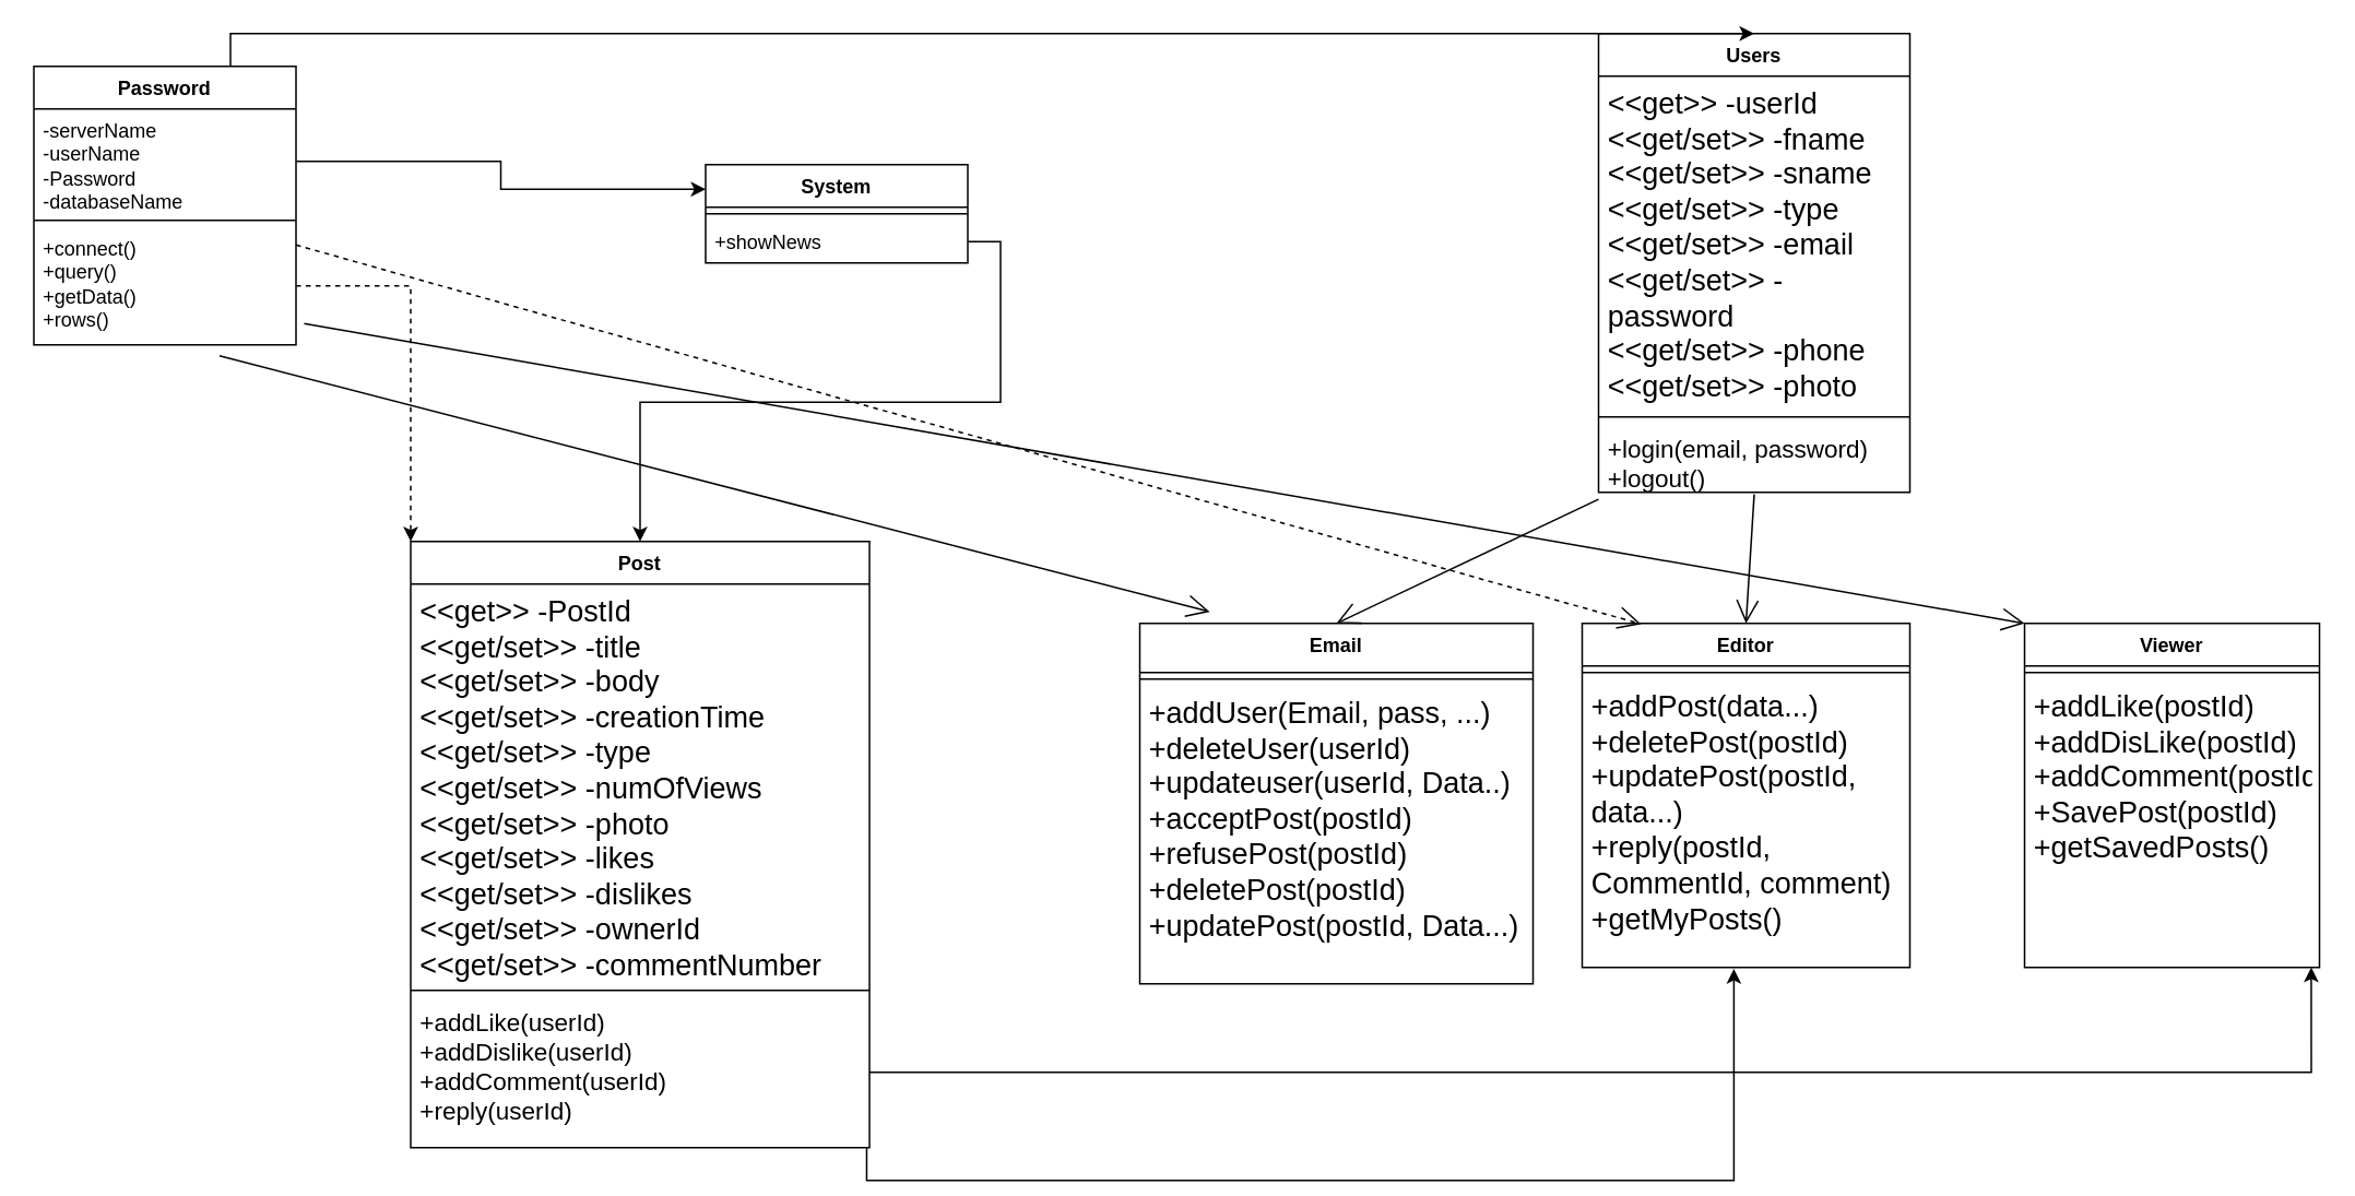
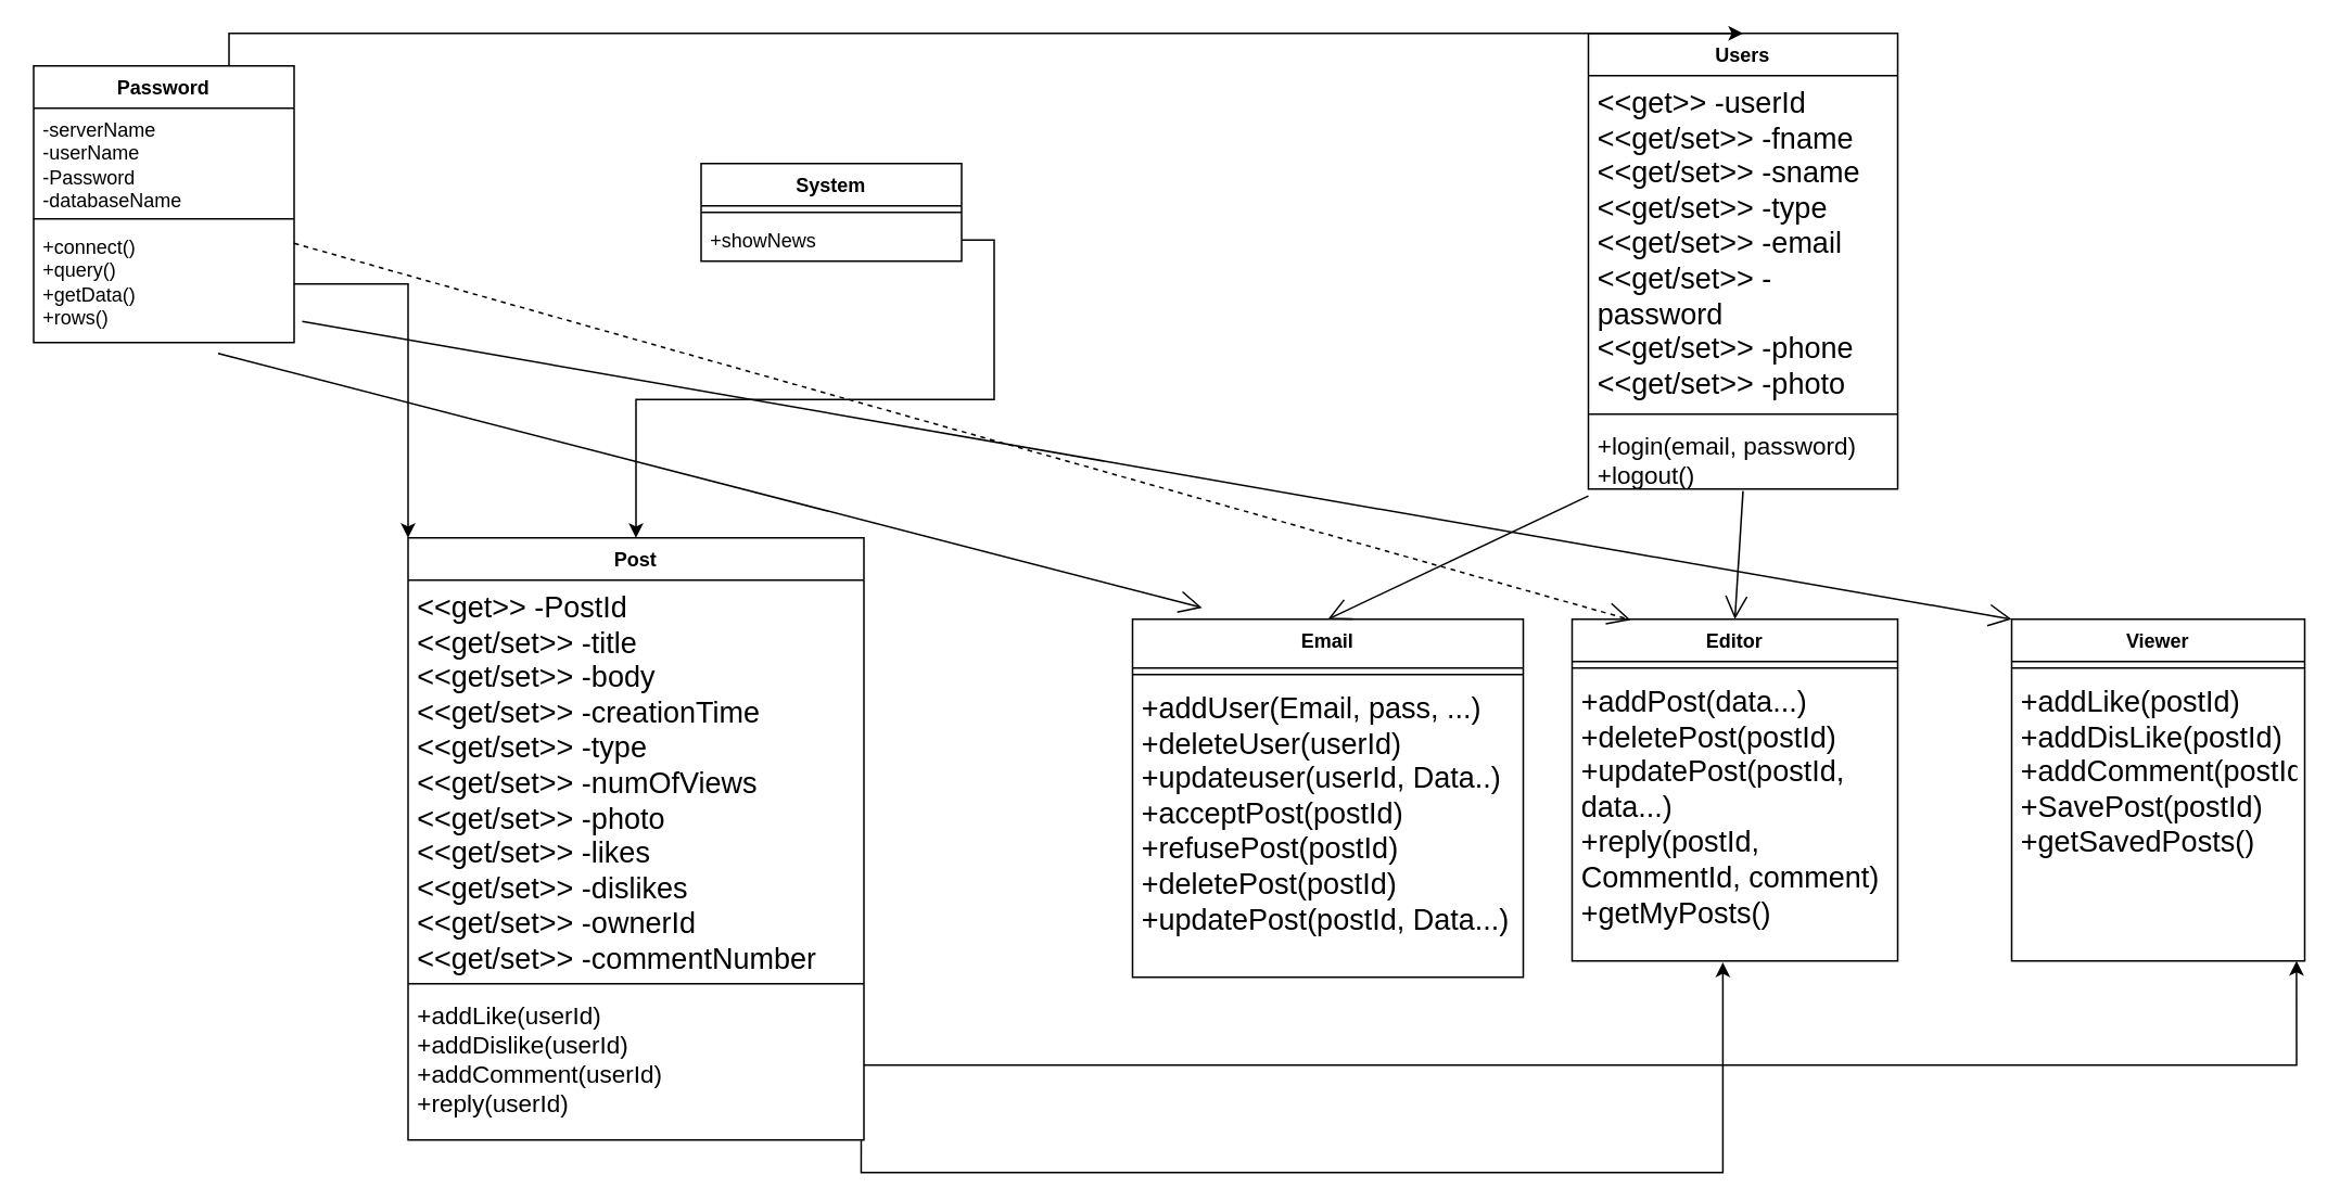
  <mxCell id="0" />
  <mxCell id="1" parent="0" />
  <mxCell id="2" value="Users" style="swimlane;fontStyle=1;align=center;verticalAlign=top;childLayout=stackLayout;horizontal=1;startSize=26;horizontalStack=0;resizeParent=1;resizeParentMax=0;resizeLast=0;collapsible=1;marginBottom=0;whiteSpace=wrap;html=1;" parent="1" vertex="1"><mxGeometry x="975" y="20" width="190" height="280" as="geometry"><mxRectangle x="210" y="190" width="70" height="30" as="alternateBounds" /></mxGeometry></mxCell>
  <mxCell id="3" value="&lt;font style=&quot;font-size: 18px;&quot;&gt;&amp;lt;&amp;lt;get&amp;gt;&amp;gt; -userId&lt;br&gt;&amp;lt;&amp;lt;get/set&amp;gt;&amp;gt; -fname&lt;br&gt;&amp;lt;&amp;lt;get/set&amp;gt;&amp;gt; -sname&lt;br&gt;&amp;lt;&amp;lt;get/set&amp;gt;&amp;gt; -type&lt;br&gt;&amp;lt;&amp;lt;get/set&amp;gt;&amp;gt; -email&lt;br&gt;&amp;lt;&amp;lt;get/set&amp;gt;&amp;gt; -password&lt;br&gt;&amp;lt;&amp;lt;get/set&amp;gt;&amp;gt; -phone&lt;br&gt;&amp;lt;&amp;lt;get/set&amp;gt;&amp;gt; -photo&lt;/font&gt;" style="text;strokeColor=none;fillColor=none;align=left;verticalAlign=top;spacingLeft=4;spacingRight=4;overflow=hidden;rotatable=0;points=[[0,0.5],[1,0.5]];portConstraint=eastwest;whiteSpace=wrap;html=1;" parent="2" vertex="1"><mxGeometry y="26" width="190" height="204" as="geometry" /></mxCell>
  <mxCell id="4" value="" style="line;strokeWidth=1;fillColor=none;align=left;verticalAlign=middle;spacingTop=-1;spacingLeft=3;spacingRight=3;rotatable=0;labelPosition=right;points=[];portConstraint=eastwest;strokeColor=inherit;" parent="2" vertex="1"><mxGeometry y="230" width="190" height="8" as="geometry" /></mxCell>
  <mxCell id="5" value="&lt;font style=&quot;font-size: 15px;&quot;&gt;+login(email, password)&lt;br&gt;+logout()&lt;/font&gt;" style="text;strokeColor=none;fillColor=none;align=left;verticalAlign=top;spacingLeft=4;spacingRight=4;overflow=hidden;rotatable=0;points=[[0,0.5],[1,0.5]];portConstraint=eastwest;whiteSpace=wrap;html=1;" parent="2" vertex="1"><mxGeometry y="238" width="190" height="42" as="geometry" /></mxCell>
  <mxCell id="6" value="Email" style="swimlane;fontStyle=1;align=center;verticalAlign=top;childLayout=stackLayout;horizontal=1;startSize=30;horizontalStack=0;resizeParent=1;resizeParentMax=0;resizeLast=0;collapsible=1;marginBottom=0;whiteSpace=wrap;html=1;" parent="1" vertex="1"><mxGeometry x="695" y="380" width="240" height="220" as="geometry" /></mxCell>
  <mxCell id="7" value="" style="line;strokeWidth=1;fillColor=none;align=left;verticalAlign=middle;spacingTop=-1;spacingLeft=3;spacingRight=3;rotatable=0;labelPosition=right;points=[];portConstraint=eastwest;strokeColor=inherit;" parent="6" vertex="1"><mxGeometry y="30" width="240" height="8" as="geometry" /></mxCell>
  <mxCell id="8" value="&lt;font style=&quot;font-size: 18px;&quot;&gt;+addUser(Email, pass, ...)&lt;br&gt;+deleteUser(userId)&lt;br&gt;+updateuser(userId, Data..)&lt;br&gt;+acceptPost(postId)&lt;br&gt;+refusePost(postId)&lt;br&gt;+deletePost(postId)&lt;br&gt;+updatePost(postId, Data...)&lt;/font&gt;" style="text;strokeColor=none;fillColor=none;align=left;verticalAlign=top;spacingLeft=4;spacingRight=4;overflow=hidden;rotatable=0;points=[[0,0.5],[1,0.5]];portConstraint=eastwest;whiteSpace=wrap;html=1;" parent="6" vertex="1"><mxGeometry y="38" width="240" height="182" as="geometry" /></mxCell>
  <mxCell id="9" value="" style="endArrow=open;endFill=1;endSize=12;html=1;rounded=0;exitX=0;exitY=1.102;exitDx=0;exitDy=0;exitPerimeter=0;entryX=0.5;entryY=0;entryDx=0;entryDy=0;" parent="1" source="5" target="6" edge="1"><mxGeometry width="160" relative="1" as="geometry"><mxPoint x="1105" y="420" as="sourcePoint" /><mxPoint x="1265" y="420" as="targetPoint" /></mxGeometry></mxCell>
  <mxCell id="10" value="Editor" style="swimlane;fontStyle=1;align=center;verticalAlign=top;childLayout=stackLayout;horizontal=1;startSize=26;horizontalStack=0;resizeParent=1;resizeParentMax=0;resizeLast=0;collapsible=1;marginBottom=0;whiteSpace=wrap;html=1;" parent="1" vertex="1"><mxGeometry x="965" y="380" width="200" height="210" as="geometry" /></mxCell>
  <mxCell id="11" value="" style="line;strokeWidth=1;fillColor=none;align=left;verticalAlign=middle;spacingTop=-1;spacingLeft=3;spacingRight=3;rotatable=0;labelPosition=right;points=[];portConstraint=eastwest;strokeColor=inherit;" parent="10" vertex="1"><mxGeometry y="26" width="200" height="8" as="geometry" /></mxCell>
  <mxCell id="12" value="&lt;font style=&quot;font-size: 18px;&quot;&gt;+addPost(data...)&lt;br&gt;+deletePost(postId)&lt;br&gt;+updatePost(postId, data...)&lt;br&gt;+reply(postId, CommentId, comment)&lt;br&gt;+getMyPosts()&lt;/font&gt;" style="text;strokeColor=none;fillColor=none;align=left;verticalAlign=top;spacingLeft=4;spacingRight=4;overflow=hidden;rotatable=0;points=[[0,0.5],[1,0.5]];portConstraint=eastwest;whiteSpace=wrap;html=1;" parent="10" vertex="1"><mxGeometry y="34" width="200" height="176" as="geometry" /></mxCell>
  <mxCell id="13" value="" style="endArrow=open;endFill=1;endSize=12;html=1;rounded=0;entryX=0.5;entryY=0;entryDx=0;entryDy=0;exitX=0.5;exitY=1.03;exitDx=0;exitDy=0;exitPerimeter=0;" parent="1" source="5" target="10" edge="1"><mxGeometry width="160" relative="1" as="geometry"><mxPoint x="1055" y="310" as="sourcePoint" /><mxPoint x="805" y="390" as="targetPoint" /></mxGeometry></mxCell>
  <mxCell id="14" value="Viewer" style="swimlane;fontStyle=1;align=center;verticalAlign=top;childLayout=stackLayout;horizontal=1;startSize=26;horizontalStack=0;resizeParent=1;resizeParentMax=0;resizeLast=0;collapsible=1;marginBottom=0;whiteSpace=wrap;html=1;" parent="1" vertex="1"><mxGeometry x="1235" y="380" width="180" height="210" as="geometry" /></mxCell>
  <mxCell id="15" value="" style="line;strokeWidth=1;fillColor=none;align=left;verticalAlign=middle;spacingTop=-1;spacingLeft=3;spacingRight=3;rotatable=0;labelPosition=right;points=[];portConstraint=eastwest;strokeColor=inherit;" parent="14" vertex="1"><mxGeometry y="26" width="180" height="8" as="geometry" /></mxCell>
  <mxCell id="16" value="&lt;font style=&quot;font-size: 18px;&quot;&gt;+addLike(postId)&lt;br&gt;+addDisLike(postId)&lt;br&gt;+addComment(postId)&lt;br&gt;+SavePost(postId)&lt;br&gt;+getSavedPosts()&lt;/font&gt;" style="text;strokeColor=none;fillColor=none;align=left;verticalAlign=top;spacingLeft=4;spacingRight=4;overflow=hidden;rotatable=0;points=[[0,0.5],[1,0.5]];portConstraint=eastwest;whiteSpace=wrap;html=1;" parent="14" vertex="1"><mxGeometry y="34" width="180" height="176" as="geometry" /></mxCell>
  <mxCell id="17" value="Post" style="swimlane;fontStyle=1;align=center;verticalAlign=top;childLayout=stackLayout;horizontal=1;startSize=26;horizontalStack=0;resizeParent=1;resizeParentMax=0;resizeLast=0;collapsible=1;marginBottom=0;whiteSpace=wrap;html=1;" parent="1" vertex="1"><mxGeometry x="250" y="330" width="280" height="370" as="geometry" /></mxCell>
  <mxCell id="18" value="&lt;font style=&quot;font-size: 18px;&quot;&gt;&amp;lt;&amp;lt;get&amp;gt;&amp;gt; -PostId&lt;br&gt;&amp;lt;&amp;lt;get/set&amp;gt;&amp;gt; -title&lt;br&gt;&amp;lt;&amp;lt;get/set&amp;gt;&amp;gt; -body&lt;br&gt;&amp;lt;&amp;lt;get/set&amp;gt;&amp;gt; -creationTime&lt;br&gt;&amp;lt;&amp;lt;get/set&amp;gt;&amp;gt; -type&lt;br&gt;&amp;lt;&amp;lt;get/set&amp;gt;&amp;gt; -numOfViews&lt;br&gt;&amp;lt;&amp;lt;get/set&amp;gt;&amp;gt; -photo&lt;br&gt;&amp;lt;&amp;lt;get/set&amp;gt;&amp;gt; -likes&lt;br&gt;&amp;lt;&amp;lt;get/set&amp;gt;&amp;gt; -dislikes&lt;br&gt;&amp;lt;&amp;lt;get/set&amp;gt;&amp;gt; -ownerId&lt;br&gt;&amp;lt;&amp;lt;get/set&amp;gt;&amp;gt; -commentNumber&lt;/font&gt;" style="text;strokeColor=none;fillColor=none;align=left;verticalAlign=top;spacingLeft=4;spacingRight=4;overflow=hidden;rotatable=0;points=[[0,0.5],[1,0.5]];portConstraint=eastwest;whiteSpace=wrap;html=1;" parent="17" vertex="1"><mxGeometry y="26" width="280" height="244" as="geometry" /></mxCell>
  <mxCell id="19" value="" style="line;strokeWidth=1;fillColor=none;align=left;verticalAlign=middle;spacingTop=-1;spacingLeft=3;spacingRight=3;rotatable=0;labelPosition=right;points=[];portConstraint=eastwest;strokeColor=inherit;" parent="17" vertex="1"><mxGeometry y="270" width="280" height="8" as="geometry" /></mxCell>
  <mxCell id="20" value="&lt;font style=&quot;font-size: 15px;&quot;&gt;+addLike(userId)&lt;br&gt;+addDislike(userId)&lt;br&gt;+addComment(userId)&lt;br&gt;+reply(userId)&lt;br&gt;&lt;/font&gt;" style="text;strokeColor=none;fillColor=none;align=left;verticalAlign=top;spacingLeft=4;spacingRight=4;overflow=hidden;rotatable=0;points=[[0,0.5],[1,0.5]];portConstraint=eastwest;whiteSpace=wrap;html=1;" parent="17" vertex="1"><mxGeometry y="278" width="280" height="92" as="geometry" /></mxCell>
  <mxCell id="21" style="edgeStyle=orthogonalEdgeStyle;rounded=0;orthogonalLoop=1;jettySize=auto;html=1;exitX=1;exitY=0.5;exitDx=0;exitDy=0;entryX=0.972;entryY=1;entryDx=0;entryDy=0;entryPerimeter=0;" parent="1" source="20" target="16" edge="1"><mxGeometry relative="1" as="geometry" /></mxCell>
  <mxCell id="22" style="edgeStyle=orthogonalEdgeStyle;rounded=0;orthogonalLoop=1;jettySize=auto;html=1;exitX=0.994;exitY=1.004;exitDx=0;exitDy=0;exitPerimeter=0;entryX=0.463;entryY=1.005;entryDx=0;entryDy=0;entryPerimeter=0;" parent="1" source="20" target="12" edge="1"><mxGeometry relative="1" as="geometry"><mxPoint x="540" y="664" as="sourcePoint" /><mxPoint x="1080" y="600" as="targetPoint" /></mxGeometry></mxCell>
  <mxCell id="23" value="System" style="swimlane;fontStyle=1;align=center;verticalAlign=top;childLayout=stackLayout;horizontal=1;startSize=26;horizontalStack=0;resizeParent=1;resizeParentMax=0;resizeLast=0;collapsible=1;marginBottom=0;whiteSpace=wrap;html=1;" parent="1" vertex="1"><mxGeometry x="430" y="100" width="160" height="60" as="geometry" /></mxCell>
  <mxCell id="24" value="" style="line;strokeWidth=1;fillColor=none;align=left;verticalAlign=middle;spacingTop=-1;spacingLeft=3;spacingRight=3;rotatable=0;labelPosition=right;points=[];portConstraint=eastwest;strokeColor=inherit;" parent="23" vertex="1"><mxGeometry y="26" width="160" height="8" as="geometry" /></mxCell>
  <mxCell id="25" value="+showNews" style="text;strokeColor=none;fillColor=none;align=left;verticalAlign=top;spacingLeft=4;spacingRight=4;overflow=hidden;rotatable=0;points=[[0,0.5],[1,0.5]];portConstraint=eastwest;whiteSpace=wrap;html=1;" parent="23" vertex="1"><mxGeometry y="34" width="160" height="26" as="geometry" /></mxCell>
  <mxCell id="26" style="edgeStyle=orthogonalEdgeStyle;rounded=0;orthogonalLoop=1;jettySize=auto;html=1;exitX=1;exitY=0.5;exitDx=0;exitDy=0;entryX=0.5;entryY=0;entryDx=0;entryDy=0;" parent="1" source="25" target="17" edge="1"><mxGeometry relative="1" as="geometry" /></mxCell>
  <mxCell id="27" style="edgeStyle=orthogonalEdgeStyle;rounded=0;orthogonalLoop=1;jettySize=auto;html=1;exitX=0.75;exitY=0;exitDx=0;exitDy=0;entryX=0.5;entryY=0;entryDx=0;entryDy=0;" parent="1" source="28" target="2" edge="1"><mxGeometry relative="1" as="geometry" /></mxCell>
  <mxCell id="28" value="Password" style="swimlane;fontStyle=1;align=center;verticalAlign=top;childLayout=stackLayout;horizontal=1;startSize=26;horizontalStack=0;resizeParent=1;resizeParentMax=0;resizeLast=0;collapsible=1;marginBottom=0;whiteSpace=wrap;html=1;" parent="1" vertex="1"><mxGeometry x="20" y="40" width="160" height="170" as="geometry" /></mxCell>
  <mxCell id="29" value="-serverName&lt;br&gt;-userName&lt;br&gt;-Password&lt;br&gt;-databaseName" style="text;strokeColor=none;fillColor=none;align=left;verticalAlign=top;spacingLeft=4;spacingRight=4;overflow=hidden;rotatable=0;points=[[0,0.5],[1,0.5]];portConstraint=eastwest;whiteSpace=wrap;html=1;" parent="28" vertex="1"><mxGeometry y="26" width="160" height="64" as="geometry" /></mxCell>
  <mxCell id="30" value="" style="line;strokeWidth=1;fillColor=none;align=left;verticalAlign=middle;spacingTop=-1;spacingLeft=3;spacingRight=3;rotatable=0;labelPosition=right;points=[];portConstraint=eastwest;strokeColor=inherit;" parent="28" vertex="1"><mxGeometry y="90" width="160" height="8" as="geometry" /></mxCell>
  <mxCell id="31" value="+connect()&lt;br&gt;+query()&lt;br&gt;+getData()&lt;br&gt;+rows()" style="text;strokeColor=none;fillColor=none;align=left;verticalAlign=top;spacingLeft=4;spacingRight=4;overflow=hidden;rotatable=0;points=[[0,0.5],[1,0.5]];portConstraint=eastwest;whiteSpace=wrap;html=1;" parent="28" vertex="1"><mxGeometry y="98" width="160" height="72" as="geometry" /></mxCell>
- <mxCell id="32" style="edgeStyle=orthogonalEdgeStyle;rounded=0;orthogonalLoop=1;jettySize=auto;html=1;exitX=1;exitY=0.5;exitDx=0;exitDy=0;entryX=0;entryY=0.25;entryDx=0;entryDy=0;" parent="1" source="29" target="23" edge="1"><mxGeometry relative="1" as="geometry" /></mxCell>
- <mxCell id="33" style="edgeStyle=orthogonalEdgeStyle;rounded=0;orthogonalLoop=1;jettySize=auto;html=1;exitX=1;exitY=0.5;exitDx=0;exitDy=0;entryX=0;entryY=0;entryDx=0;entryDy=0;dashed=1;" parent="1" source="31" target="17" edge="1"><mxGeometry relative="1" as="geometry" /></mxCell>
+ <mxCell id="33" style="edgeStyle=orthogonalEdgeStyle;rounded=0;orthogonalLoop=1;jettySize=auto;html=1;exitX=1;exitY=0.5;exitDx=0;exitDy=0;entryX=0;entryY=0;entryDx=0;entryDy=0;" parent="1" source="31" target="17" edge="1"><mxGeometry relative="1" as="geometry" /></mxCell>
  <mxCell id="34" value="" style="endArrow=open;endFill=1;endSize=12;html=1;rounded=0;exitX=0.708;exitY=1.093;exitDx=0;exitDy=0;exitPerimeter=0;entryX=0.178;entryY=-0.032;entryDx=0;entryDy=0;entryPerimeter=0;" parent="1" source="31" target="6" edge="1"><mxGeometry width="160" relative="1" as="geometry"><mxPoint x="310" y="420" as="sourcePoint" /><mxPoint x="470" y="420" as="targetPoint" /></mxGeometry></mxCell>
  <mxCell id="35" value="" style="endArrow=open;endFill=1;endSize=12;html=1;rounded=0;exitX=1.031;exitY=0.819;exitDx=0;exitDy=0;exitPerimeter=0;entryX=0;entryY=0;entryDx=0;entryDy=0;" parent="1" source="31" target="14" edge="1"><mxGeometry width="160" relative="1" as="geometry"><mxPoint x="143" y="227" as="sourcePoint" /><mxPoint x="748" y="383" as="targetPoint" /></mxGeometry></mxCell>
  <mxCell id="36" value="" style="endArrow=open;endFill=1;endSize=12;html=1;rounded=0;exitX=1;exitY=0.153;exitDx=0;exitDy=0;exitPerimeter=0;entryX=0.18;entryY=0.002;entryDx=0;entryDy=0;entryPerimeter=0;dashed=1;" parent="1" source="31" target="10" edge="1"><mxGeometry width="160" relative="1" as="geometry"><mxPoint x="153" y="237" as="sourcePoint" /><mxPoint x="758" y="393" as="targetPoint" /></mxGeometry></mxCell>
